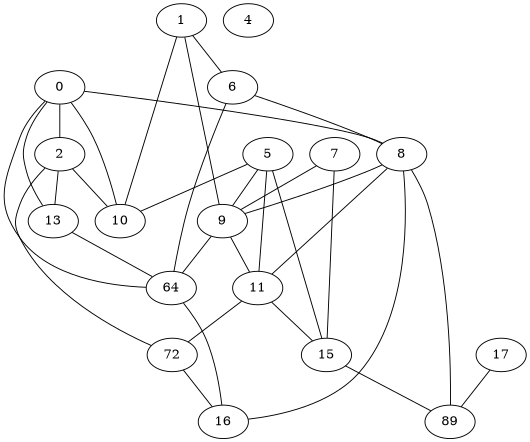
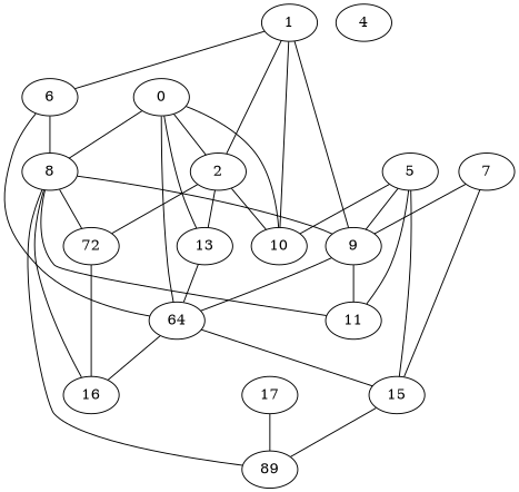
  strict graph {
    0
    2
    8
    10
    13
    n6 [label=64]
    n7 [label=72]
    9
    11
    16
    n11 [label=89]
    15
    7
    1
    6
    17
    4
    5
    0 -- 2
    0 -- 8
    0 -- 10
    0 -- 13
    0 -- n6
    2 -- 10
    2 -- 13
    2 -- n7
    8 -- 9
    8 -- 11
    8 -- 16
    8 -- n11
    13 -- n6
    n6 -- 16
-   11 -- 15
+   n6 -- 15
    n7 -- 16
    9 -- n6
    9 -- 11
-   11 -- n7
+   8 -- n7
    15 -- n11
    7 -- 9
    7 -- 15
+   1 -- 2
    1 -- 10
    1 -- 9
    1 -- 6
    6 -- 8
    6 -- n6
    17 -- n11
    5 -- 10
    5 -- 9
    5 -- 11
    5 -- 15
  }
